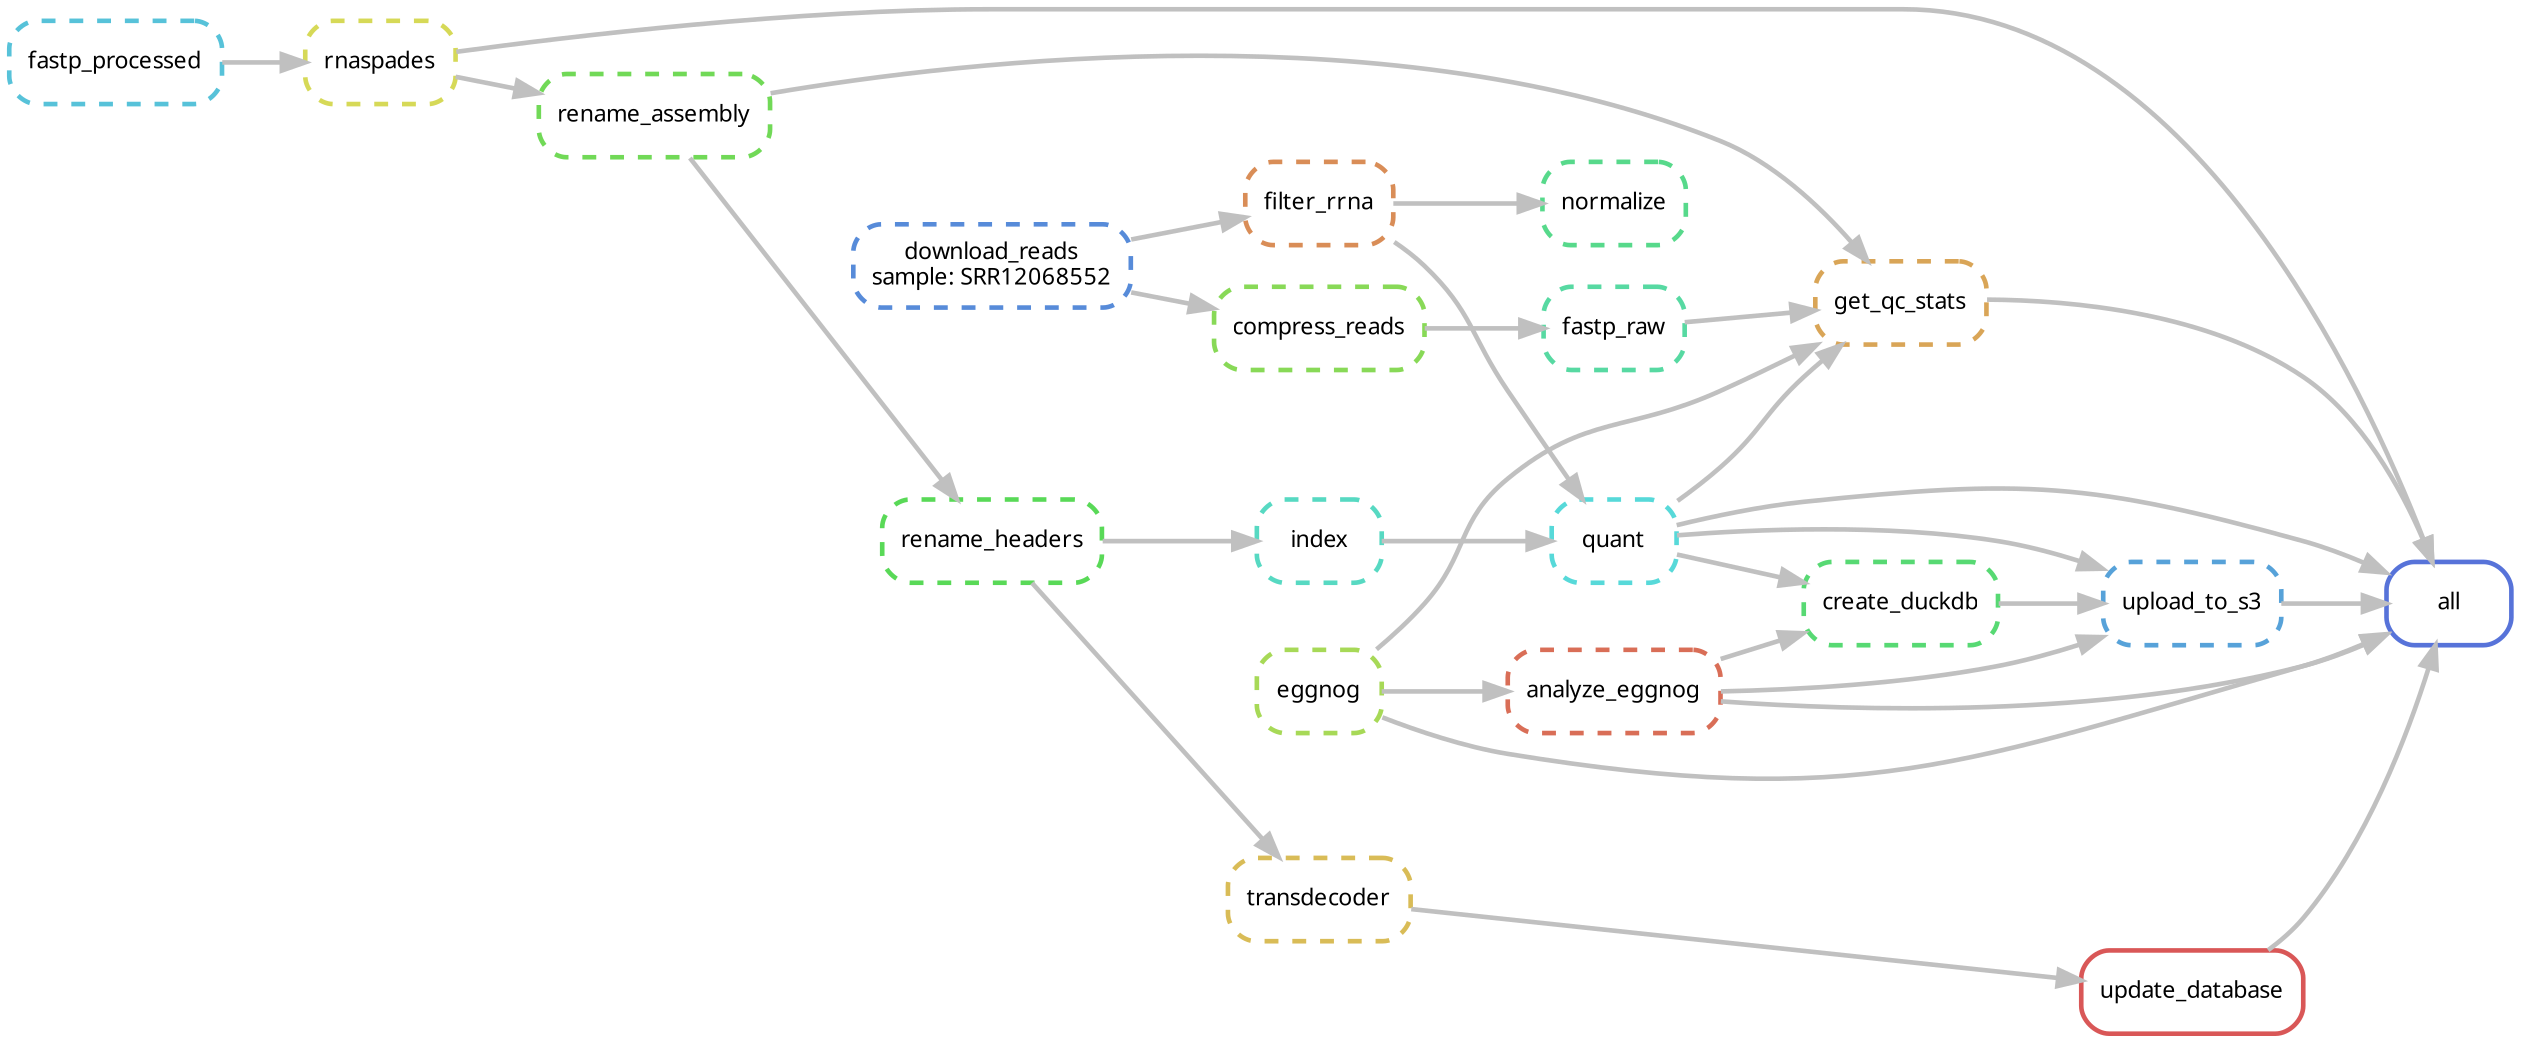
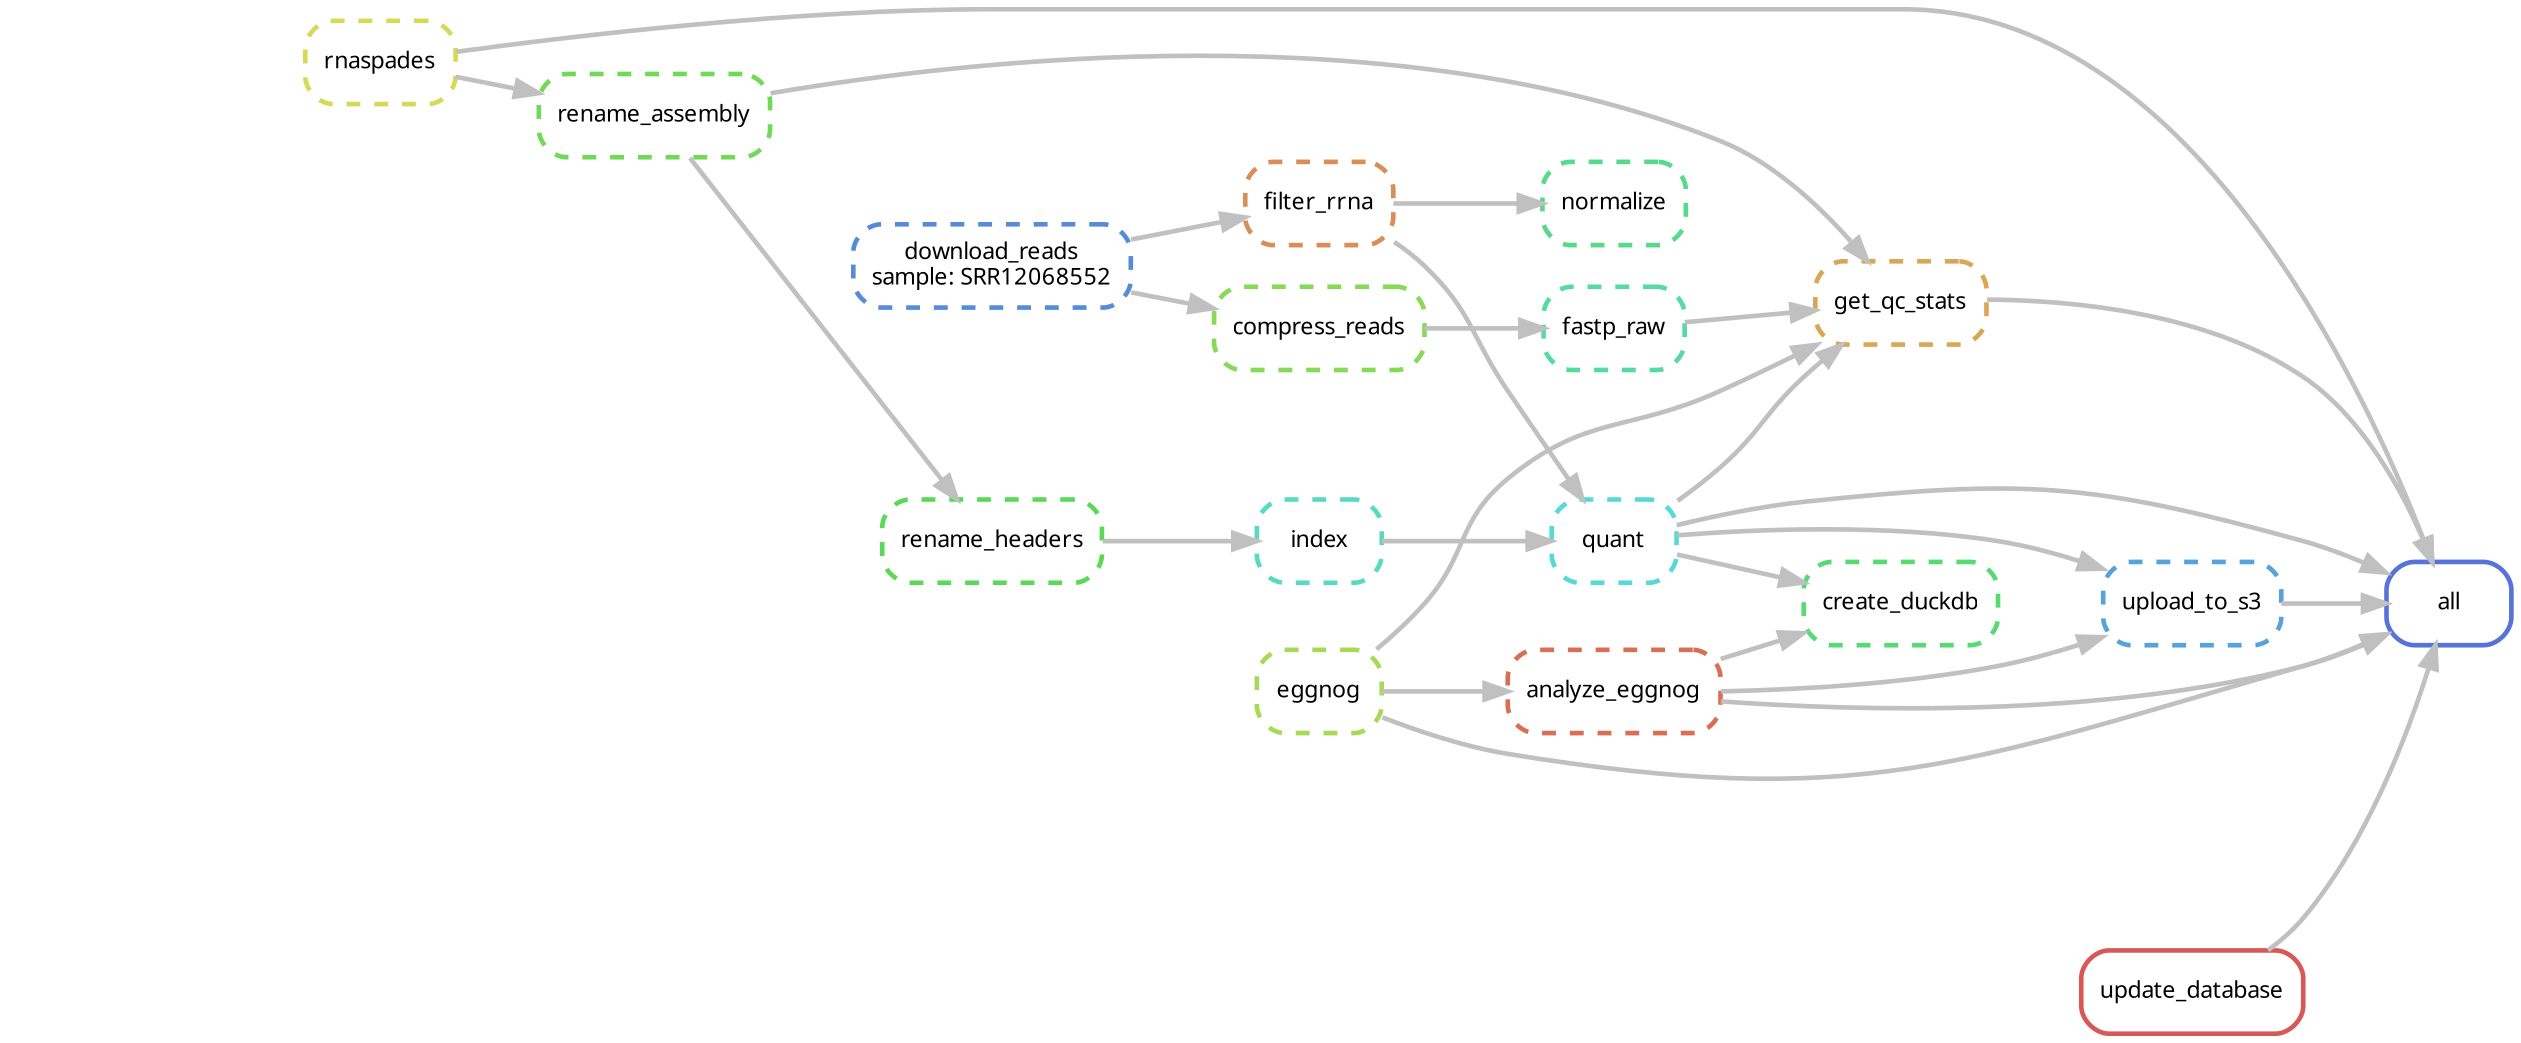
  digraph {
    bgcolor=white
    rankdir=LR
    node [fontname=sans fontsize=10 penwidth=2 shape=box style="rounded,dashed"]
    edge [color=grey penwidth=2]
    n1 [color="0.63 0.6 0.85" label=all style=rounded]
    n2 [color="0.17 0.6 0.85" label=rnaspades]
    n3 [color="0.30 0.6 0.85" label=rename_assembly]
    n4 [color="0.10 0.6 0.85" label=get_qc_stats]
    n5 [color="0.33 0.6 0.85" label=rename_headers]
-   n6 [color="0.53 0.6 0.85" label=fastp_processed]
    n7 [color="0.40 0.6 0.85" label=normalize]
    n8 [color="0.07 0.6 0.85" label=filter_rrna]
    n9 [color="0.50 0.6 0.85" label=quant]
    n10 [color="0.57 0.6 0.85" label=upload_to_s3]
    n11 [color="0.37 0.6 0.85" label=create_duckdb]
    n12 [color="0.43 0.6 0.85" label=fastp_raw]
    n13 [color="0.27 0.6 0.85" label=compress_reads]
    n14 [color="0.60 0.6 0.85" label="download_reads\nsample: SRR12068552"]
    n15 [color="0.23 0.6 0.85" label=eggnog]
    n16 [color="0.03 0.6 0.85" label=analyze_eggnog]
-   n17 [color="0.13 0.6 0.85" label=transdecoder]
    n18 [color="0.00 0.6 0.85" label=update_database style=rounded]
    n19 [color="0.47 0.6 0.85" label=index]
    n2 -> n1
    n2 -> n3
    n3 -> n4
    n3 -> n5
    n4 -> n1
-   n5 -> n17
    n5 -> n19
-   n6 -> n2
    n8 -> n7
    n8 -> n9
    n9 -> n1
    n9 -> n4
    n9 -> n10
    n9 -> n11
    n10 -> n1
-   n11 -> n10
    n12 -> n4
    n13 -> n12
    n14 -> n8
    n14 -> n13
    n15 -> n1
    n15 -> n4
    n15 -> n16
    n16 -> n1
    n16 -> n10
    n16 -> n11
-   n17 -> n18
    n18 -> n1
    n19 -> n9
  }
